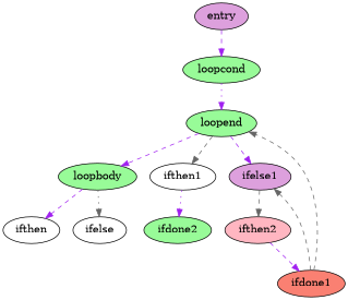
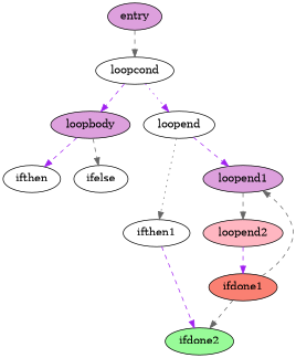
  digraph {
    fontname="DejaVu Serif"
    node [fillcolor=white fontname="DejaVu Serif" style=filled]
    edge [color=purple fontname="DejaVu Serif" style=dashed]
    entry [fillcolor=plum]
-   loopcond [fillcolor=palegreen]
-   loopbody [fillcolor=palegreen]
-   loopend [fillcolor=palegreen]
+   loopcond
+   loopbody [fillcolor=plum]
+   loopend
    ifthen
    ifelse
    ifthen1
-   ifelse1 [fillcolor=plum]
+   ifelse1 [fillcolor=plum label=loopend1]
    ifdone2 [fillcolor=palegreen]
-   ifthen2 [fillcolor=lightpink]
+   ifthen2 [fillcolor=lightpink label=loopend2]
    ifdone1 [fillcolor=salmon]
-   entry -> loopcond
-   loopend -> loopbody
+   entry -> loopcond [color=gray40]
+   loopcond -> loopbody
    loopcond -> loopend [style=dotted]
    loopbody -> ifthen
-   loopbody -> ifelse [color=gray40 style=dotted]
-   loopend -> ifthen1 [color=gray40]
+   loopbody -> ifelse [color=gray40]
+   loopend -> ifthen1 [color=gray40 style=dotted]
    loopend -> ifelse1
-   ifthen1 -> ifdone2 [style=dotted]
+   ifthen1 -> ifdone2
    ifelse1 -> ifthen2 [color=gray40]
    ifthen2 -> ifdone1
    ifdone1 -> ifelse1 [color=gray40]
-   ifdone1 -> loopend [color=gray40]
+   ifdone1 -> ifdone2 [color=gray40]
  }
